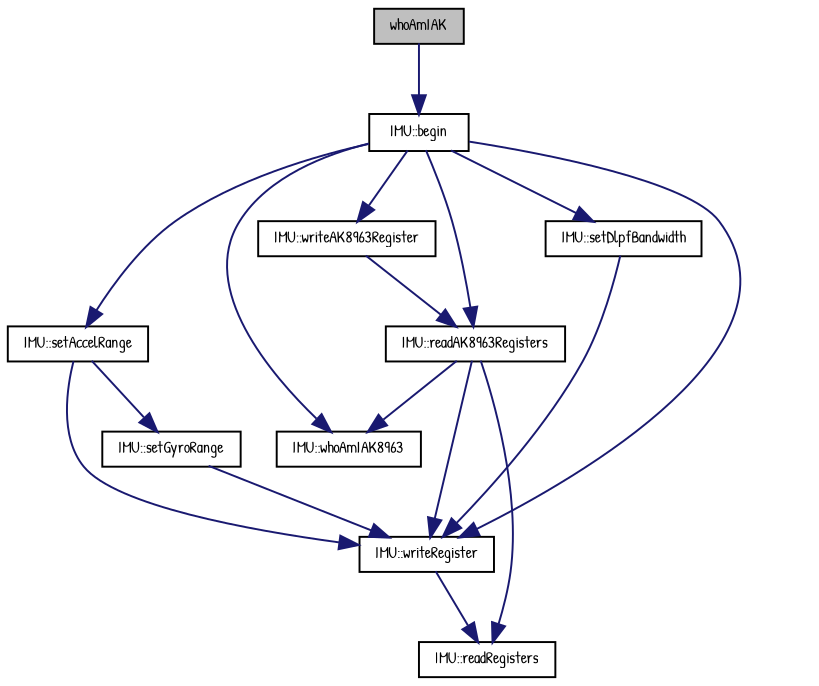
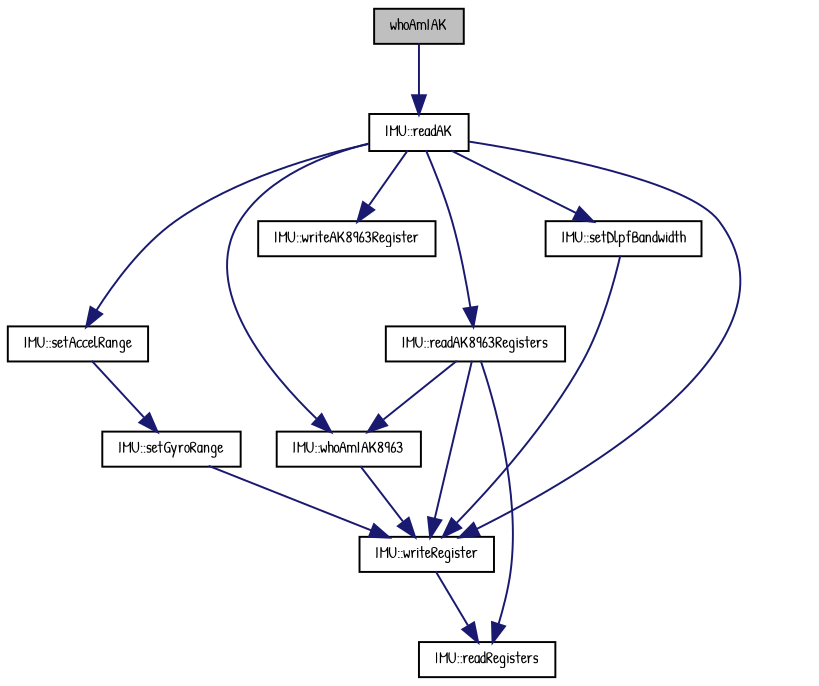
  digraph {
    fontname="Patrick Hand"
    rankdir=TB
    node [color=black fontname="Patrick Hand" fontsize=8 shape=record]
    edge [color=midnightblue fontname="Patrick Hand" fontsize=8 labelfontname=DejaVuSansMono labelfontsize=8 style=solid]
    n1 [fillcolor=grey75 fontcolor=black height=0.2 label=whoAmIAK style=filled width=0.4]
-   n2 [height=0.2 label="IMU::begin" width=0.4]
+   n2 [height=0.2 label="IMU::readAK" width=0.4]
    n3 [height=0.2 label="IMU::writeRegister" width=0.4]
    n4 [height=0.2 label="IMU::writeAK8963Register" width=0.4]
    n5 [height=0.2 label="IMU::readAK8963Registers" width=0.4]
    n6 [height=0.2 label="IMU::setAccelRange" width=0.4]
    n7 [height=0.2 label="IMU::setDlpfBandwidth" width=0.4]
    n8 [height=0.2 label="IMU::whoAmIAK8963" width=0.4]
    n9 [height=0.2 label="IMU::readRegisters" width=0.4]
    n10 [height=0.2 label="IMU::setGyroRange" width=0.4]
    n1 -> n2
    n2 -> n3
    n2 -> n4
    n2 -> n5
    n2 -> n6
    n2 -> n7
    n2 -> n8
    n3 -> n9
-   n4 -> n5
    n5 -> n3
    n5 -> n8
    n5 -> n9
-   n6 -> n3
+   n8 -> n3
    n6 -> n10
    n7 -> n3
    n10 -> n3
  }
